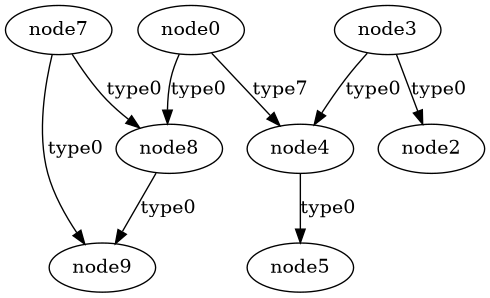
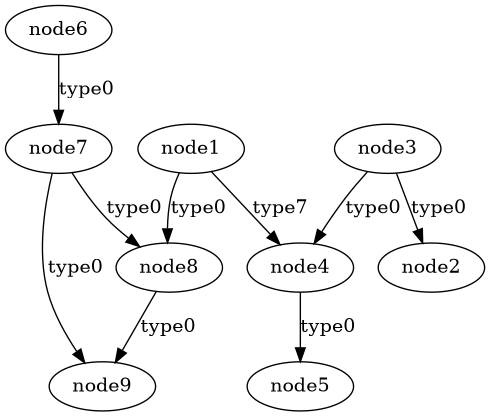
  digraph {
-   node1 [label=node0]
+   node1
    node8
    node4
    node9
    node5
    node3
    node2
+   node6
    node7
    node1 -> node8 [label=type0]
    node1 -> node4 [label=type7]
    node8 -> node9 [label=type0]
    node4 -> node5 [label=type0]
    node3 -> node4 [label=type0]
    node3 -> node2 [label=type0]
+   node6 -> node7 [label=type0]
    node7 -> node8 [label=type0]
    node7 -> node9 [label=type0]
  }
